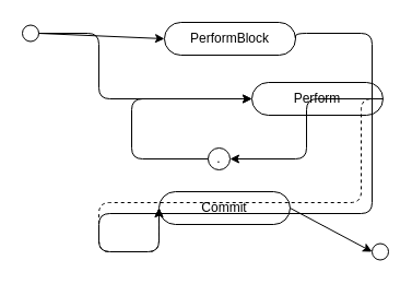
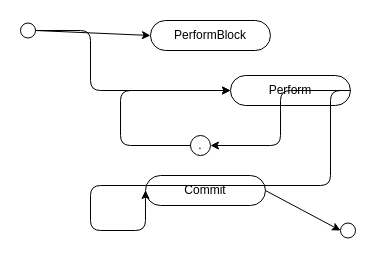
  <mxCell id="0" />
  <mxCell id="1" parent="0" />
  <mxCell id="2" value="Perform" style="rounded=1;whiteSpace=wrap;html=1;absoluteArcSize=1;imageWidth=24;arcSize=30;" vertex="1" parent="1"><mxGeometry x="229.97" y="75" width="120" height="30" as="geometry" /></mxCell>
  <mxCell id="3" value="" style="ellipse;whiteSpace=wrap;html=1;aspect=fixed;" vertex="1" parent="1"><mxGeometry x="20" y="22.5" width="15" height="15" as="geometry" /></mxCell>
  <mxCell id="4" value="PerformBlock" style="rounded=1;whiteSpace=wrap;html=1;absoluteArcSize=1;imageWidth=24;arcSize=30;" vertex="1" parent="1"><mxGeometry x="149.97" y="20" width="120" height="30" as="geometry" /></mxCell>
  <mxCell id="5" value="." style="ellipse;whiteSpace=wrap;html=1;aspect=fixed;" vertex="1" parent="1"><mxGeometry x="189.97" y="135" width="20" height="20" as="geometry" /></mxCell>
  <mxCell id="6" value="" style="edgeStyle=segmentEdgeStyle;endArrow=classic;html=1;exitX=1;exitY=0.5;exitDx=0;exitDy=0;entryX=1;entryY=0.5;entryDx=0;entryDy=0;" edge="1" parent="1" source="2" target="5"><mxGeometry width="50" height="50" relative="1" as="geometry"><mxPoint x="179.97" y="155" as="sourcePoint" /><mxPoint x="229.97" y="105" as="targetPoint" /><Array as="points"><mxPoint x="279.97" y="90" /><mxPoint x="279.97" y="145" /></Array></mxGeometry></mxCell>
  <mxCell id="7" value="" style="edgeStyle=segmentEdgeStyle;endArrow=classic;html=1;exitX=0;exitY=0.5;exitDx=0;exitDy=0;entryX=0;entryY=0.5;entryDx=0;entryDy=0;" edge="1" parent="1" source="5" target="2"><mxGeometry width="50" height="50" relative="1" as="geometry"><mxPoint x="179.97" y="155" as="sourcePoint" /><mxPoint x="229.97" y="105" as="targetPoint" /><Array as="points"><mxPoint x="119.97" y="145" /><mxPoint x="119.97" y="90" /></Array></mxGeometry></mxCell>
  <mxCell id="8" value="Commit" style="rounded=1;whiteSpace=wrap;html=1;absoluteArcSize=1;imageWidth=24;arcSize=30;" vertex="1" parent="1"><mxGeometry x="144.97" y="175" width="120" height="30" as="geometry" /></mxCell>
  <mxCell id="9" value="" style="endArrow=classic;html=1;exitX=1;exitY=0.5;exitDx=0;exitDy=0;entryX=0;entryY=0.5;entryDx=0;entryDy=0;" edge="1" parent="1" source="3" target="4"><mxGeometry width="50" height="50" relative="1" as="geometry"><mxPoint x="240" y="215" as="sourcePoint" /><mxPoint x="290" y="165" as="targetPoint" /></mxGeometry></mxCell>
  <mxCell id="10" value="" style="edgeStyle=segmentEdgeStyle;endArrow=classic;html=1;exitX=1;exitY=0.5;exitDx=0;exitDy=0;entryX=0;entryY=0.5;entryDx=0;entryDy=0;" edge="1" parent="1" source="3" target="2"><mxGeometry width="50" height="50" relative="1" as="geometry"><mxPoint x="240" y="215" as="sourcePoint" /><mxPoint x="290" y="165" as="targetPoint" /><Array as="points"><mxPoint x="90" y="30" /><mxPoint x="90" y="90" /></Array></mxGeometry></mxCell>
  <mxCell id="11" value="" style="ellipse;whiteSpace=wrap;html=1;aspect=fixed;" vertex="1" parent="1"><mxGeometry x="340" y="222.5" width="15" height="15" as="geometry" /></mxCell>
  <mxCell id="12" value="" style="endArrow=classic;html=1;exitX=1;exitY=0.5;exitDx=0;exitDy=0;entryX=0;entryY=0.5;entryDx=0;entryDy=0;" edge="1" parent="1" source="8" target="11"><mxGeometry width="50" height="50" relative="1" as="geometry"><mxPoint x="240" y="215" as="sourcePoint" /><mxPoint x="290" y="165" as="targetPoint" /></mxGeometry></mxCell>
- <mxCell id="13" value="" style="edgeStyle=segmentEdgeStyle;endArrow=classic;html=1;exitX=1;exitY=0.5;exitDx=0;exitDy=0;entryX=0;entryY=0.5;entryDx=0;entryDy=0;" edge="1" parent="1" source="4" target="8"><mxGeometry width="50" height="50" relative="1" as="geometry"><mxPoint x="240" y="215" as="sourcePoint" /><mxPoint x="290" y="165" as="targetPoint" /><Array as="points"><mxPoint x="340" y="30" /><mxPoint x="340" y="195" /><mxPoint x="90" y="195" /><mxPoint x="90" y="230" /></Array></mxGeometry></mxCell>
- <mxCell id="14" value="" style="edgeStyle=segmentEdgeStyle;endArrow=classic;html=1;exitX=1;exitY=0.5;exitDx=0;exitDy=0;entryX=0;entryY=0.5;entryDx=0;entryDy=0;dashed=1;" edge="1" parent="1" source="2" target="8"><mxGeometry width="50" height="50" relative="1" as="geometry"><mxPoint x="240" y="215" as="sourcePoint" /><mxPoint x="290" y="165" as="targetPoint" /><Array as="points"><mxPoint x="330" y="90" /><mxPoint x="330" y="185" /><mxPoint x="90" y="185" /><mxPoint x="90" y="230" /></Array></mxGeometry></mxCell>
+ <mxCell id="14" value="" style="edgeStyle=segmentEdgeStyle;endArrow=classic;html=1;exitX=1;exitY=0.5;exitDx=0;exitDy=0;entryX=0;entryY=0.5;entryDx=0;entryDy=0;" edge="1" parent="1" source="2" target="8"><mxGeometry width="50" height="50" relative="1" as="geometry"><mxPoint x="240" y="215" as="sourcePoint" /><mxPoint x="290" y="165" as="targetPoint" /><Array as="points"><mxPoint x="330" y="90" /><mxPoint x="330" y="185" /><mxPoint x="90" y="185" /><mxPoint x="90" y="230" /></Array></mxGeometry></mxCell>
